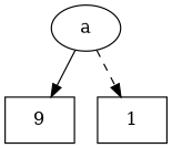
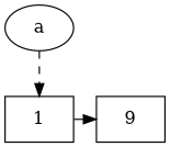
  digraph {
    rankdir=TB
    node [shape=box]
    n1 [label=9]
    n2 [label=1]
    n3 [label=a shape=""]
    subgraph sub_1 {
      rank=same
      n1
      n2
    }
    subgraph sub_2 {
      rank=same
      n3
    }
-   n3 -> n1
+   n2 -> n1
    n3 -> n2 [style=dashed]
  }
